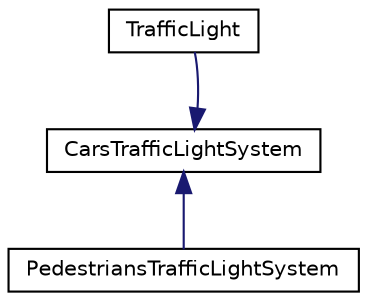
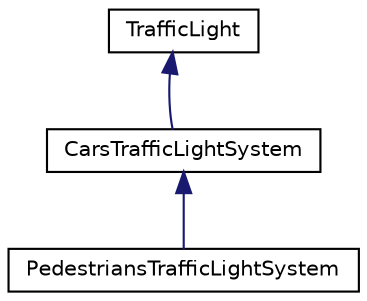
  digraph {
    rankdir=TB
    node [color=black fillcolor=white fontname=Helvetica fontsize=10 shape=record style=filled]
    edge [color=midnightblue dir=back fontname=Helvetica fontsize=10 labelfontname=Helvetica labelfontsize=10 style=solid]
    n1 [height=0.2 label=TrafficLight width=0.4]
    n2 [height=0.2 label=CarsTrafficLightSystem width=0.4]
    n3 [height=0.2 label=PedestriansTrafficLightSystem width=0.4]
-   n2 -> n1
+   n1 -> n2
    n2 -> n3
  }
